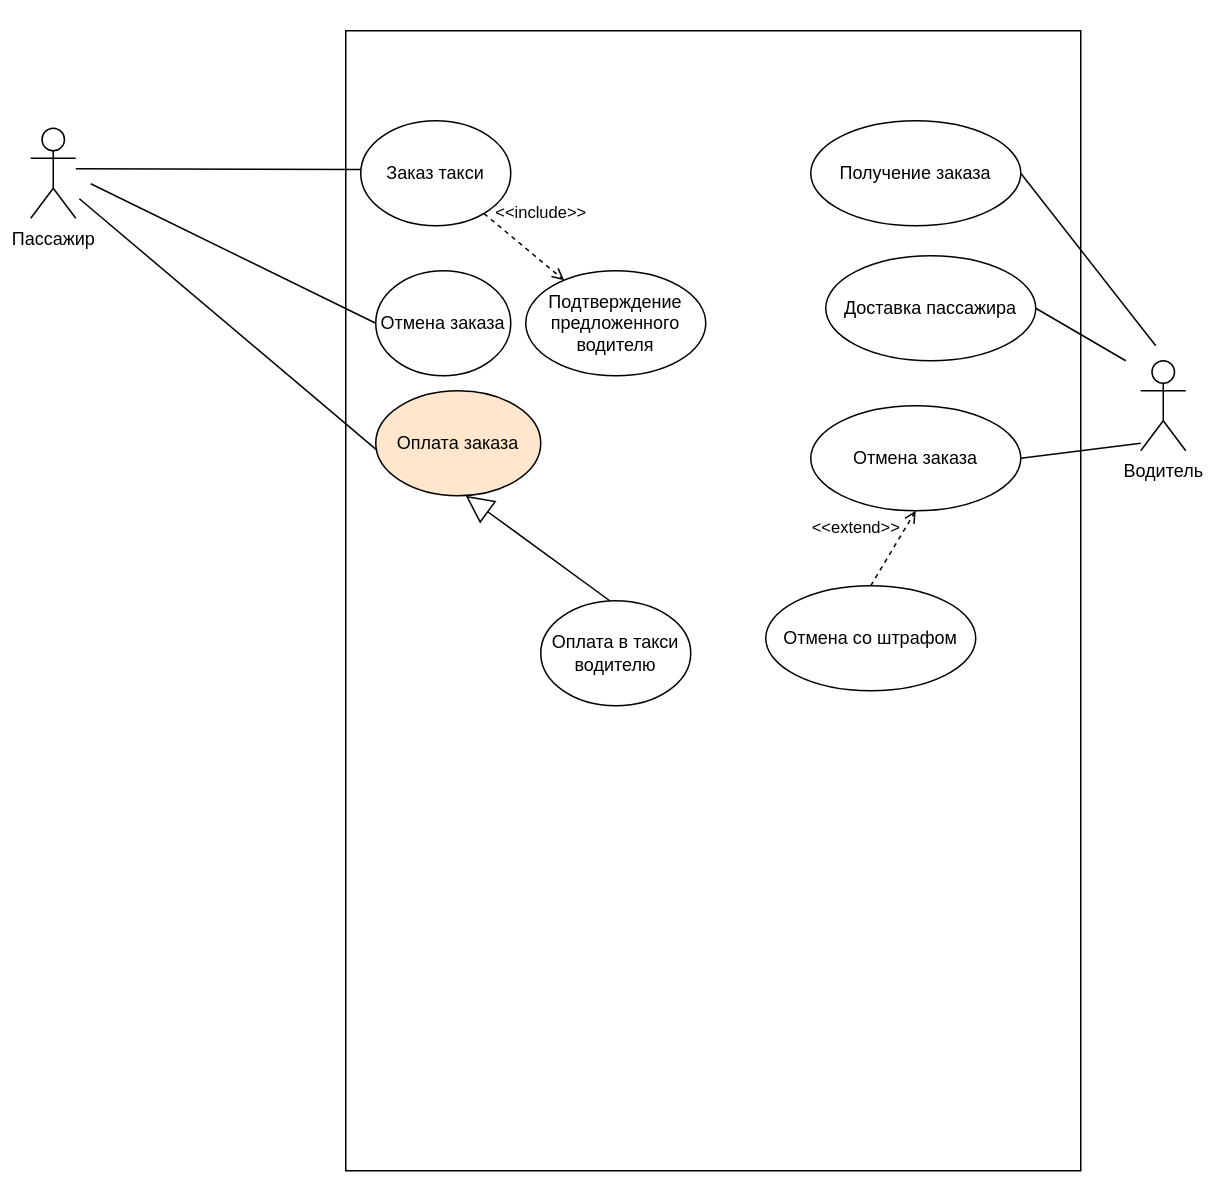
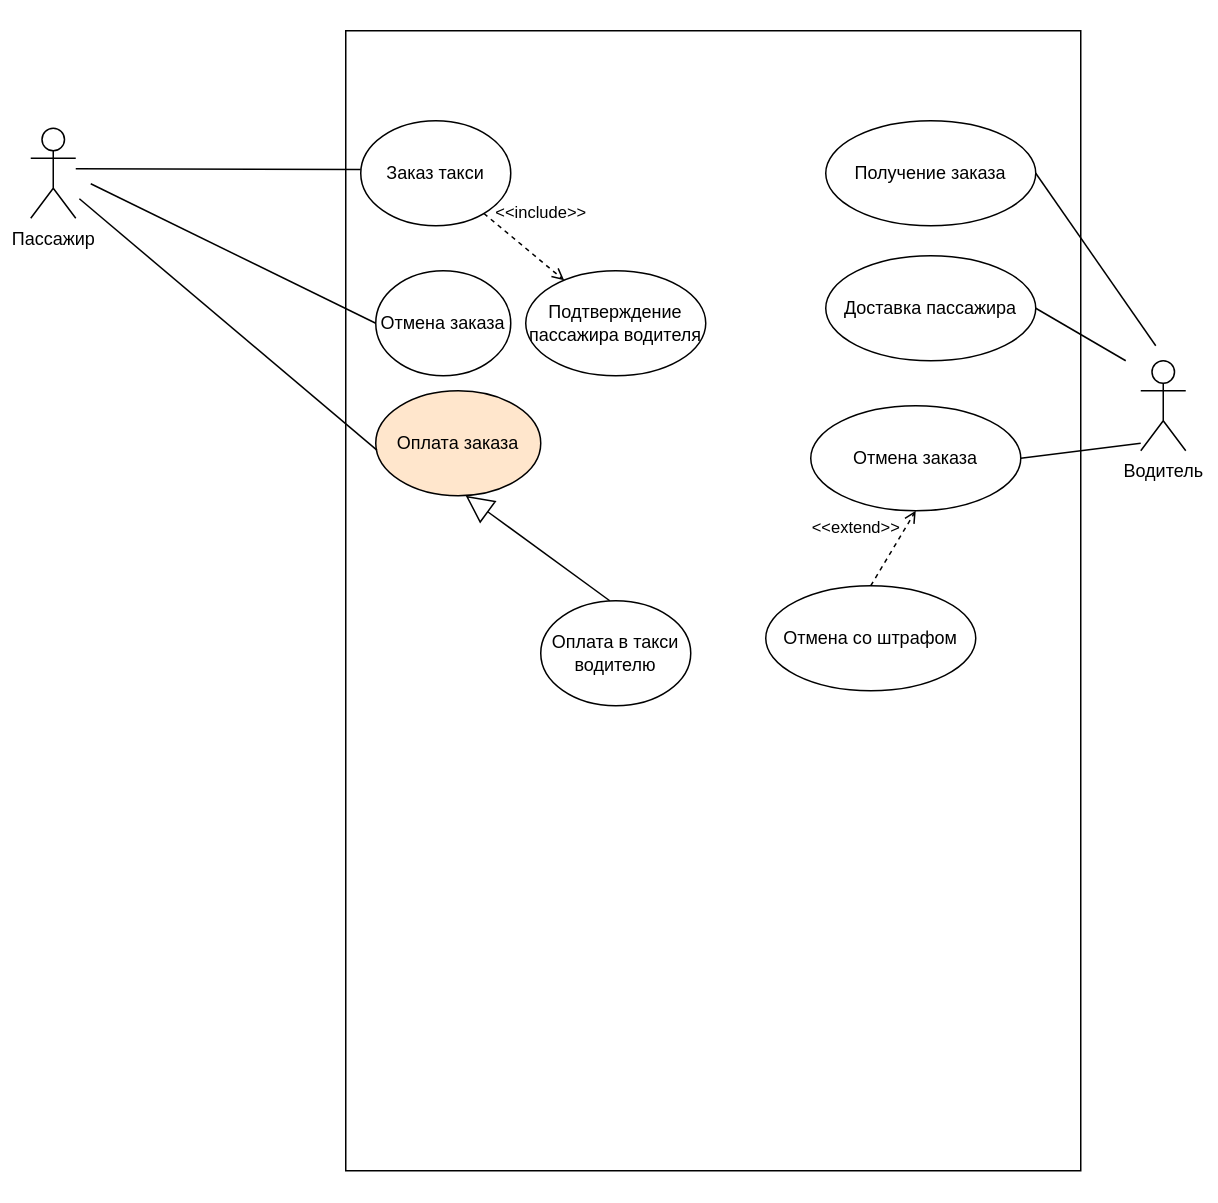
  <mxCell id="0" />
  <mxCell id="1" parent="0" />
  <mxCell id="2" value="" style="rounded=0;whiteSpace=wrap;html=1;" vertex="1" parent="1"><mxGeometry x="230" y="20" width="490" height="760" as="geometry" /></mxCell>
  <mxCell id="3" value="Пассажир" style="shape=umlActor;verticalLabelPosition=bottom;verticalAlign=top;html=1;" vertex="1" parent="1"><mxGeometry x="20" y="85" width="30" height="60" as="geometry" /></mxCell>
  <mxCell id="4" value="Водитель" style="shape=umlActor;verticalLabelPosition=bottom;verticalAlign=top;html=1;" vertex="1" parent="1"><mxGeometry x="760" y="240" width="30" height="60" as="geometry" /></mxCell>
  <mxCell id="5" value="Заказ такси" style="ellipse;whiteSpace=wrap;html=1;" vertex="1" parent="1"><mxGeometry x="240" y="80" width="100" height="70" as="geometry" /></mxCell>
  <mxCell id="6" value="Отмена заказа" style="ellipse;whiteSpace=wrap;html=1;" vertex="1" parent="1"><mxGeometry x="250" y="180" width="90" height="70" as="geometry" /></mxCell>
  <mxCell id="7" value="&amp;lt;&amp;lt;include&amp;gt;&amp;gt;" style="html=1;verticalAlign=bottom;labelBackgroundColor=none;endArrow=open;endFill=0;dashed=1;rounded=0;" edge="1" parent="1" source="5" target="8"><mxGeometry x="-0.013" y="18" width="160" relative="1" as="geometry"><mxPoint x="340" y="150" as="sourcePoint" /><mxPoint x="500" y="150" as="targetPoint" /><Array as="points" /><mxPoint as="offset" /></mxGeometry></mxCell>
- <mxCell id="8" value="Подтверждение предложенного водителя" style="ellipse;whiteSpace=wrap;html=1;" vertex="1" parent="1"><mxGeometry x="350" y="180" width="120" height="70" as="geometry" /></mxCell>
+ <mxCell id="8" value="Подтверждение пассажира водителя" style="ellipse;whiteSpace=wrap;html=1;" vertex="1" parent="1"><mxGeometry x="350" y="180" width="120" height="70" as="geometry" /></mxCell>
  <mxCell id="9" value="Оплата заказа" style="ellipse;whiteSpace=wrap;html=1;fillColor=#ffe6cc;" vertex="1" parent="1"><mxGeometry x="250" y="260" width="110" height="70" as="geometry" /></mxCell>
  <mxCell id="10" value="Оплата в такси водителю" style="ellipse;whiteSpace=wrap;html=1;" vertex="1" parent="1"><mxGeometry x="360" y="400" width="100" height="70" as="geometry" /></mxCell>
  <mxCell id="11" value="" style="endArrow=block;endSize=16;endFill=0;html=1;rounded=0;exitX=0.5;exitY=0;exitDx=0;exitDy=0;" edge="1" parent="1"><mxGeometry width="160" relative="1" as="geometry"><mxPoint x="406" y="400" as="sourcePoint" /><mxPoint x="310" y="330" as="targetPoint" /></mxGeometry></mxCell>
- <mxCell id="12" value="Получение заказа" style="ellipse;whiteSpace=wrap;html=1;" vertex="1" parent="1"><mxGeometry x="540" y="80" width="140" height="70" as="geometry" /></mxCell>
+ <mxCell id="12" value="Получение заказа" style="ellipse;whiteSpace=wrap;html=1;" vertex="1" parent="1"><mxGeometry x="550" y="80" width="140" height="70" as="geometry" /></mxCell>
  <mxCell id="13" value="Доставка пассажира" style="ellipse;whiteSpace=wrap;html=1;" vertex="1" parent="1"><mxGeometry x="550" y="170" width="140" height="70" as="geometry" /></mxCell>
  <mxCell id="14" value="Отмена заказа" style="ellipse;whiteSpace=wrap;html=1;" vertex="1" parent="1"><mxGeometry x="540" y="270" width="140" height="70" as="geometry" /></mxCell>
  <mxCell id="15" value="" style="endArrow=none;html=1;rounded=0;entryX=0;entryY=0.5;entryDx=0;entryDy=0;" edge="1" parent="1"><mxGeometry relative="1" as="geometry"><mxPoint x="50" y="112" as="sourcePoint" /><mxPoint x="240" y="112.49" as="targetPoint" /></mxGeometry></mxCell>
  <mxCell id="16" value="" style="endArrow=none;html=1;rounded=0;entryX=0;entryY=0.5;entryDx=0;entryDy=0;" edge="1" parent="1" target="6"><mxGeometry relative="1" as="geometry"><mxPoint x="60" y="122" as="sourcePoint" /><mxPoint x="250" y="122.49" as="targetPoint" /></mxGeometry></mxCell>
  <mxCell id="17" value="" style="endArrow=none;html=1;rounded=0;entryX=0.007;entryY=0.566;entryDx=0;entryDy=0;entryPerimeter=0;" edge="1" parent="1" target="9"><mxGeometry relative="1" as="geometry"><mxPoint x="52.42" y="131.99" as="sourcePoint" /><mxPoint x="230" y="298" as="targetPoint" /></mxGeometry></mxCell>
  <mxCell id="18" value="Отмена со штрафом" style="ellipse;whiteSpace=wrap;html=1;" vertex="1" parent="1"><mxGeometry x="510" y="390" width="140" height="70" as="geometry" /></mxCell>
  <mxCell id="19" value="&amp;lt;&amp;lt;extend&amp;gt;&amp;gt;" style="html=1;verticalAlign=bottom;labelBackgroundColor=none;endArrow=open;endFill=0;dashed=1;rounded=0;entryX=0.5;entryY=1;entryDx=0;entryDy=0;exitX=0.5;exitY=0;exitDx=0;exitDy=0;" edge="1" parent="1" source="18" target="14"><mxGeometry x="-0.294" y="24" width="160" relative="1" as="geometry"><mxPoint x="520" y="510" as="sourcePoint" /><mxPoint x="680" y="510" as="targetPoint" /><mxPoint as="offset" /></mxGeometry></mxCell>
  <mxCell id="20" value="" style="endArrow=none;html=1;rounded=0;exitX=1;exitY=0.5;exitDx=0;exitDy=0;" edge="1" parent="1" source="12"><mxGeometry relative="1" as="geometry"><mxPoint x="720" y="114.66" as="sourcePoint" /><mxPoint x="770" y="230" as="targetPoint" /></mxGeometry></mxCell>
  <mxCell id="21" value="" style="endArrow=none;html=1;rounded=0;exitX=1;exitY=0.5;exitDx=0;exitDy=0;" edge="1" parent="1" source="13"><mxGeometry relative="1" as="geometry"><mxPoint x="650" y="145" as="sourcePoint" /><mxPoint x="750" y="240" as="targetPoint" /></mxGeometry></mxCell>
  <mxCell id="22" value="" style="endArrow=none;html=1;rounded=0;exitX=1;exitY=0.5;exitDx=0;exitDy=0;" edge="1" parent="1" source="14"><mxGeometry relative="1" as="geometry"><mxPoint x="690" y="270" as="sourcePoint" /><mxPoint x="760" y="295" as="targetPoint" /></mxGeometry></mxCell>
